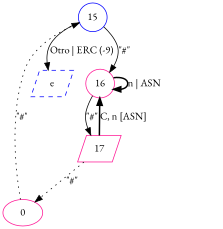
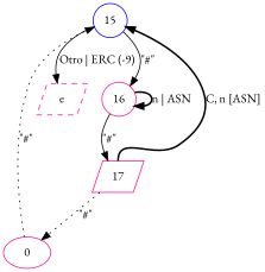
  digraph {
    fontname="EB Garamond"
    rankdir=TB
    node [color=deeppink fontname="EB Garamond" shape=parallelogram]
    edge [fontname="EB Garamond" style=solid]
-   n1 [color=blue label=e style=dashed]
+   n1 [label=e style=dashed]
    0 [shape=ellipse]
    15 [color=blue shape=circle]
    16 [shape=circle]
    17
    0 -> 15 [label="\"#\"" style=dotted]
    15 -> n1 [label="Otro | ERC (-9)"]
    15 -> 16 [label="\"#\""]
    16 -> 16 [label="n | ASN" style=bold]
    16 -> 17 [label="\"#\""]
    17 -> 0 [label="\"#\"" style=dotted]
-   17 -> 16 [label="C, n [ASN]" style=bold tailport=n]
+   17 -> 15 [label="C, n [ASN]" style=bold tailport=n]
  }
